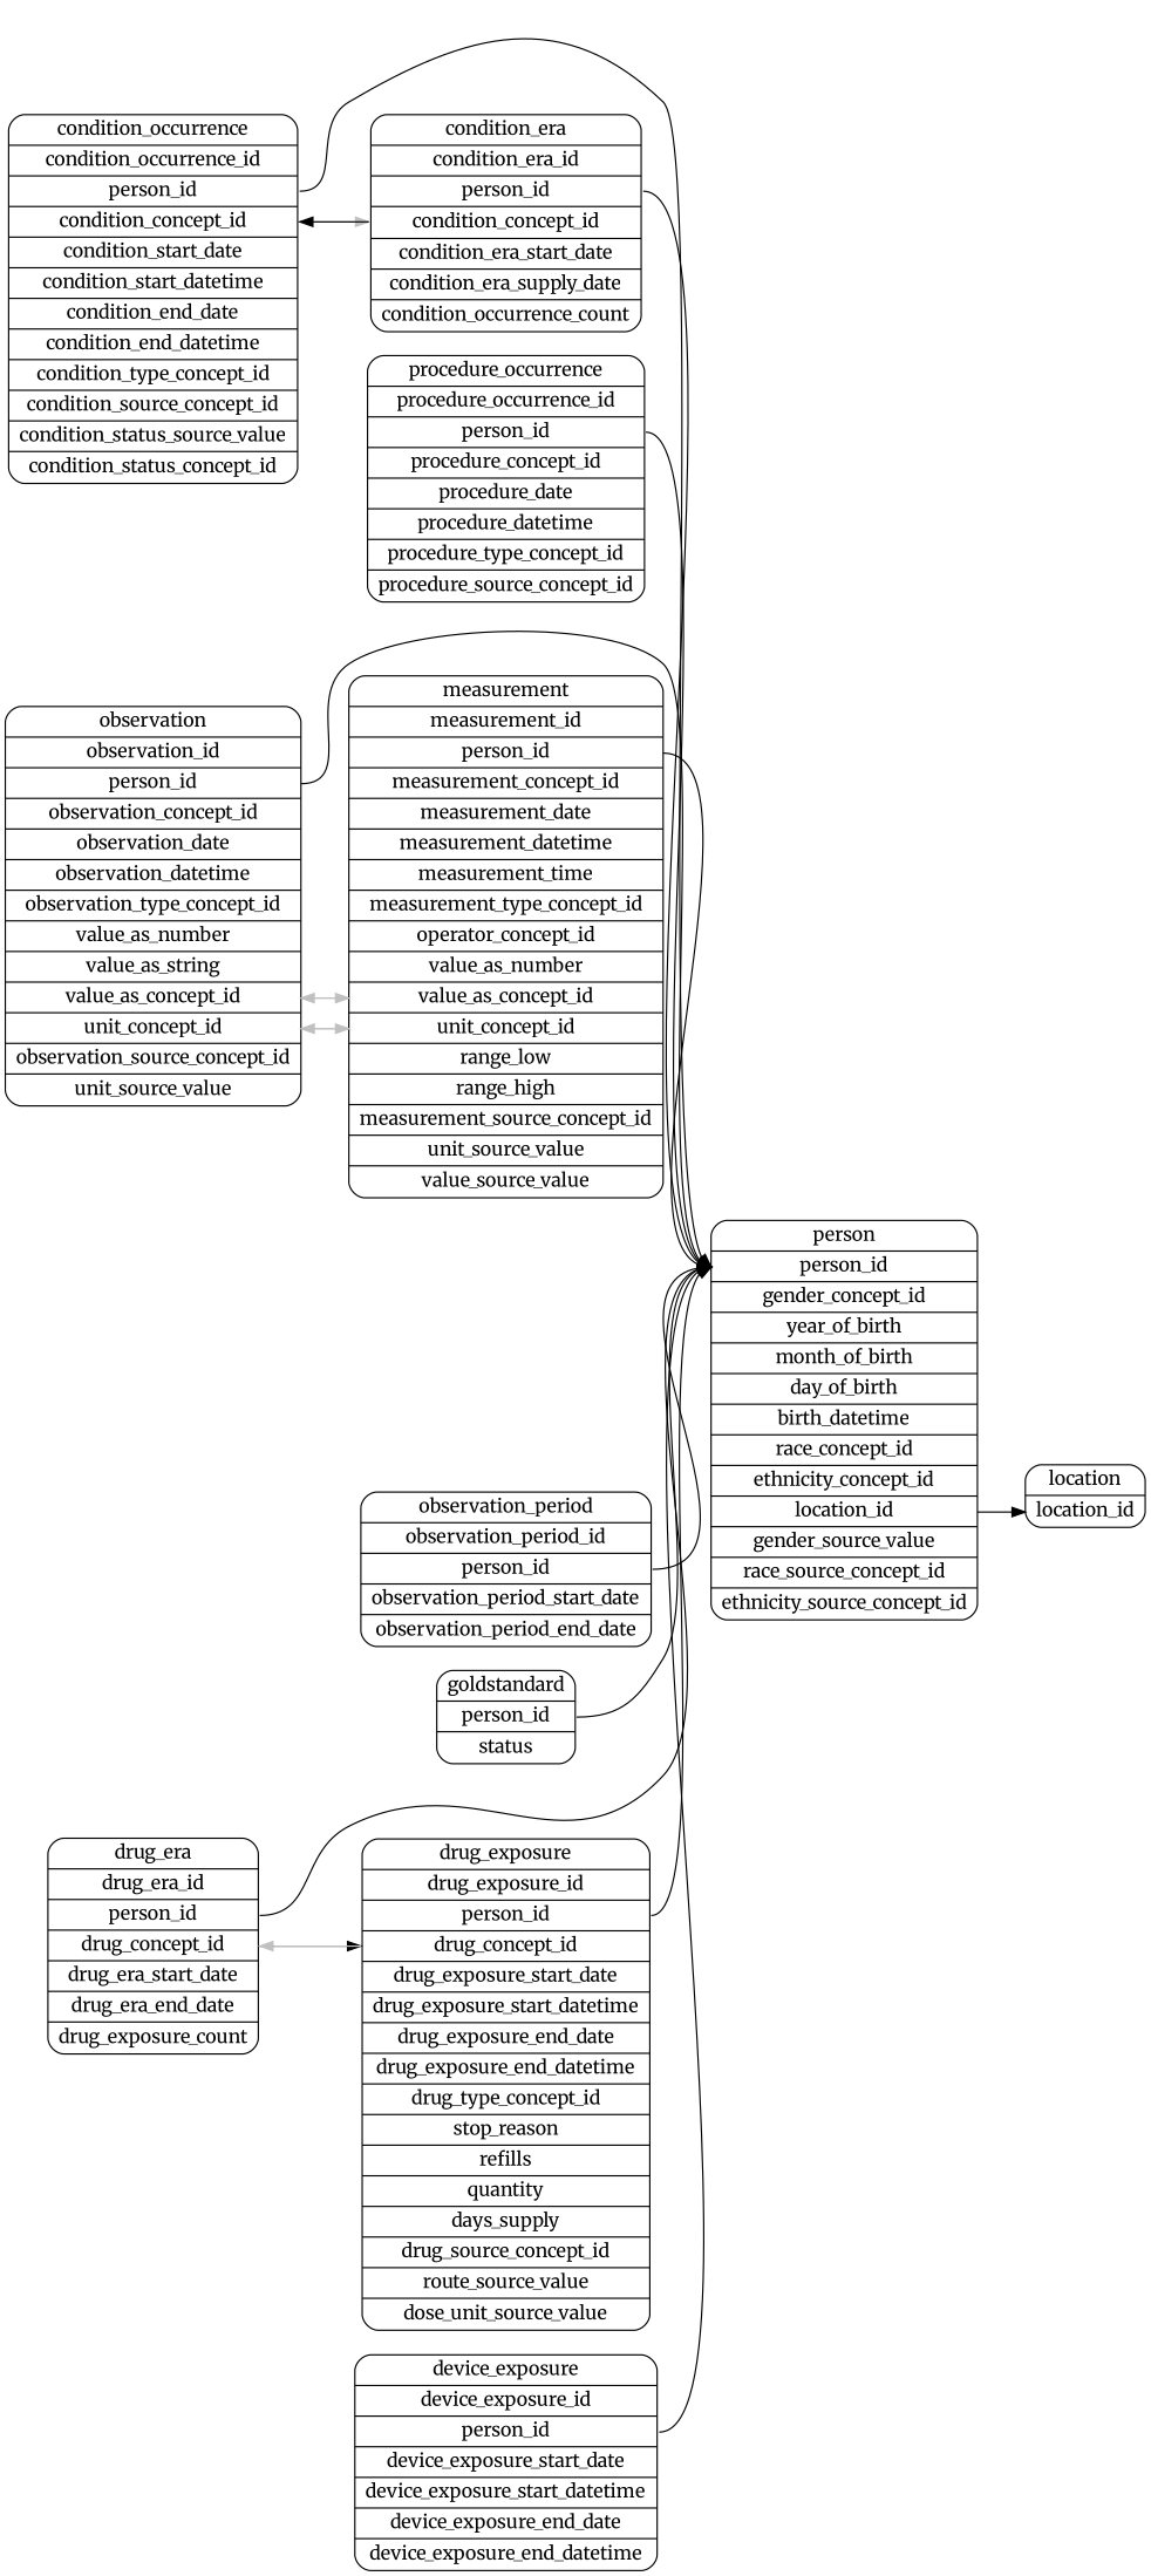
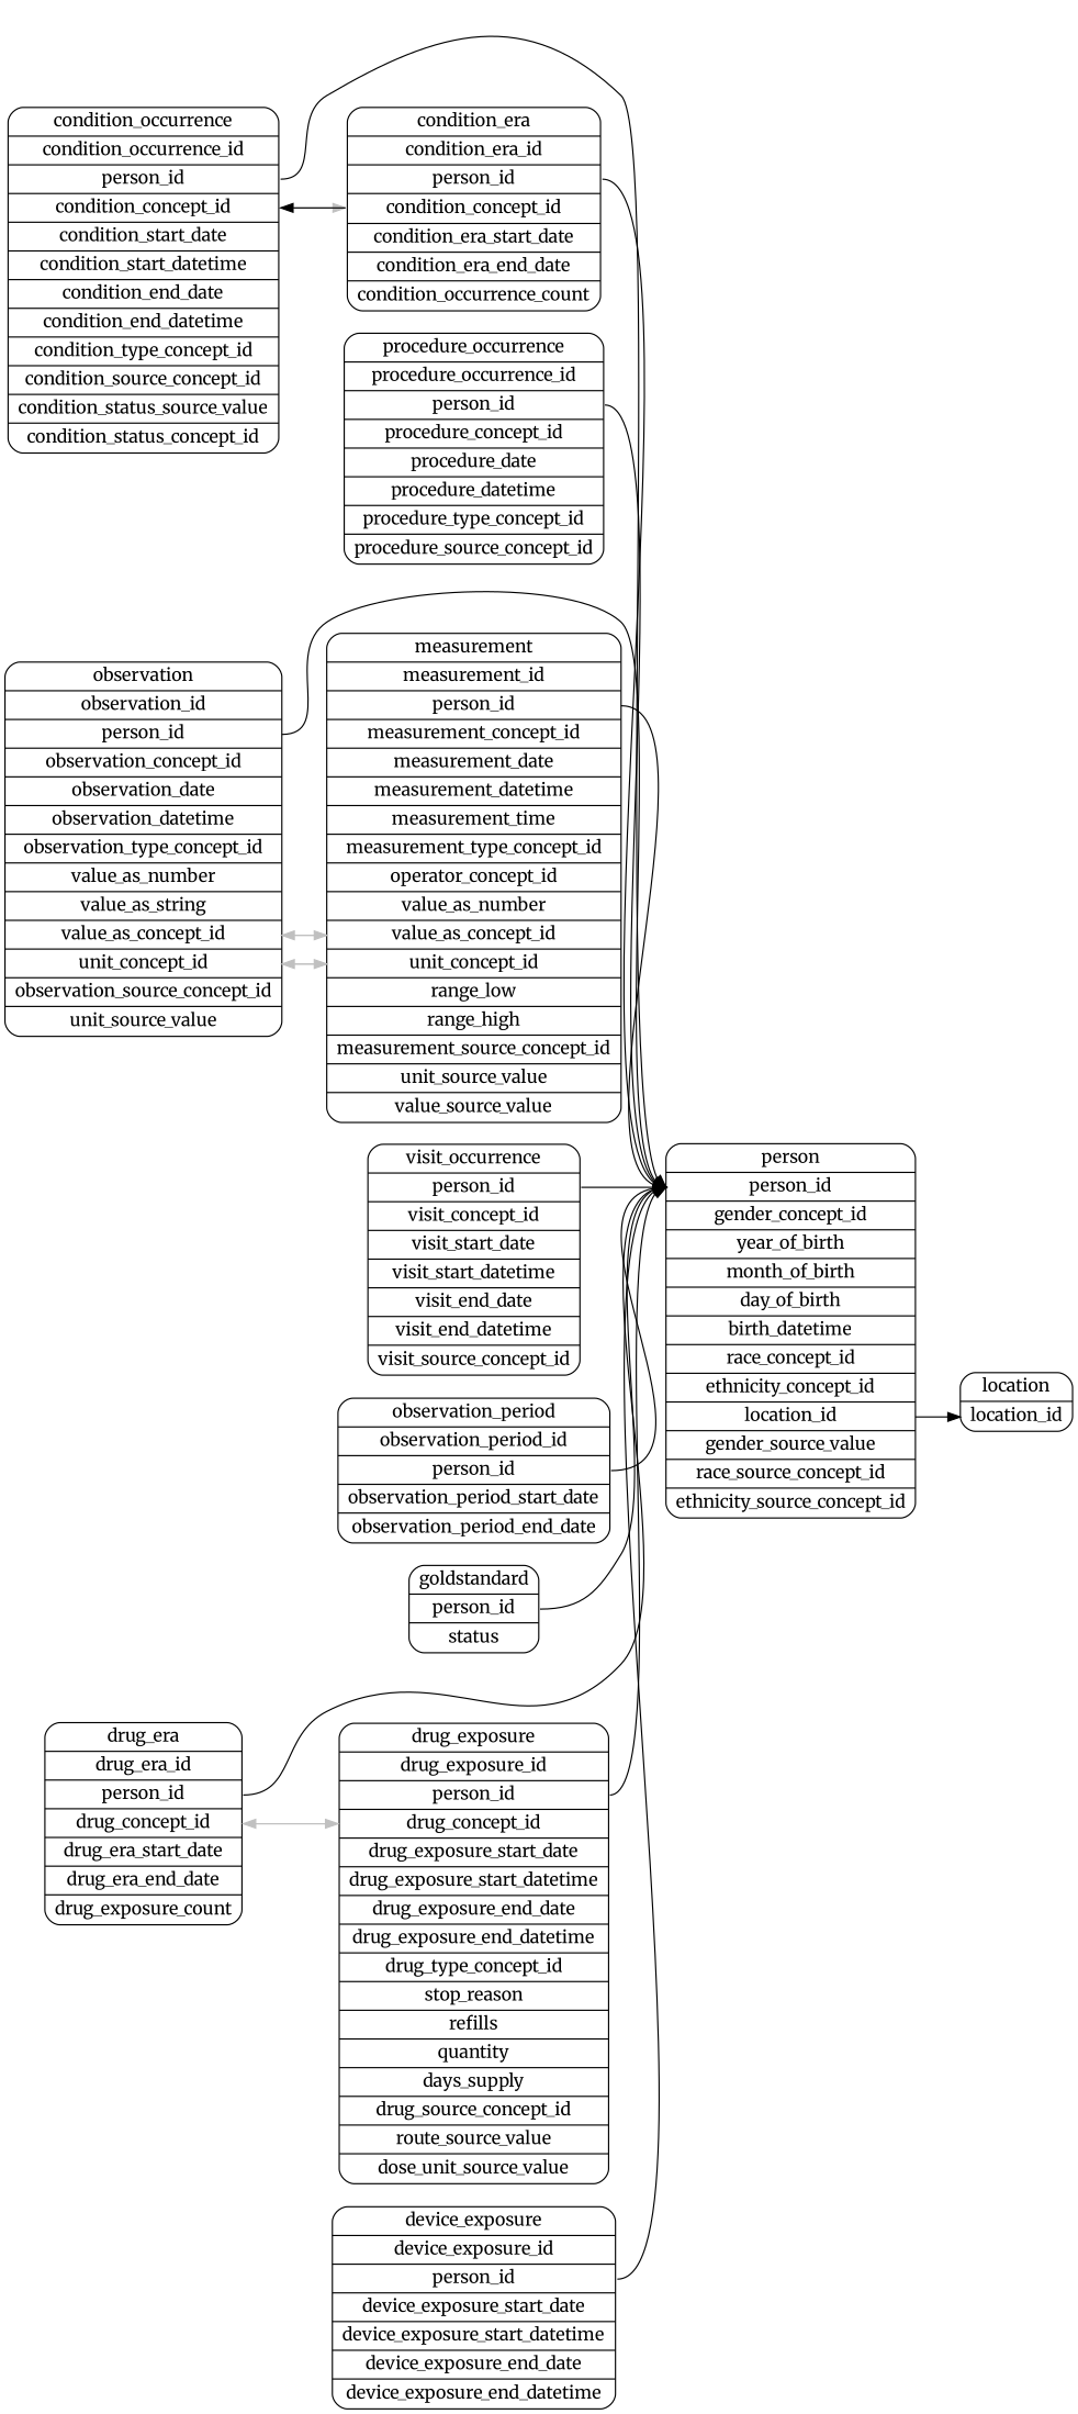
  digraph {
    fontname=Merriweather
    rankdir=LR
    node [fontname=Merriweather shape=Mrecord]
    edge [fontname=Merriweather headport=person_id tailport=person_id]
    n1 [label="condition_occurrence | <condition_occurrence_id> condition_occurrence_id | <person_id> person_id | <condition_concept_id> condition_concept_id | condition_start_date | condition_start_datetime | condition_end_date | condition_end_datetime | <condition_type_concept_id> condition_type_concept_id | <condition_source_concept_id> condition_source_concept_id | condition_status_source_value | <condition_status_concept_id> condition_status_concept_id"]
-   n2 [label="condition_era | <condition_era_id> condition_era_id | <person_id> person_id | <condition_concept_id> condition_concept_id | condition_era_start_date | condition_era_supply_date | condition_occurrence_count"]
+   n2 [label="condition_era | <condition_era_id> condition_era_id | <person_id> person_id | <condition_concept_id> condition_concept_id | condition_era_start_date | condition_era_end_date | condition_occurrence_count"]
    n3 [label="person | <person_id> person_id | <gender_concept_id> gender_concept_id | year_of_birth | month_of_birth | day_of_birth | birth_datetime | <race_concept_id> race_concept_id | <ethnicity_concept_id> ethnicity_concept_id | <location_id> location_id | gender_source_value | <race_source_concept_id> race_source_concept_id | <ethnicity_source_concept_id> ethnicity_source_concept_id"]
    n4 [label="location | <location_id> location_id"]
    n5 [label="procedure_occurrence | <procedure_occurrence_id> procedure_occurrence_id | <person_id> person_id | <procedure_concept_id> procedure_concept_id | procedure_date | procedure_datetime | <procedure_type_concept_id> procedure_type_concept_id | <procedure_source_concept_id> procedure_source_concept_id"]
    n6 [label="observation | <observation_id> observation_id | <person_id> person_id | <observation_concept_id> observation_concept_id | observation_date | observation_datetime | <observation_type_concept_id> observation_type_concept_id | value_as_number | value_as_string | <value_as_concept_id> value_as_concept_id | <unit_concept_id> unit_concept_id | <observation_source_concept_id> observation_source_concept_id | unit_source_value"]
    n7 [label="measurement | <measurement_id> measurement_id | <person_id> person_id | <measurement_concept_id> measurement_concept_id | measurement_date | measurement_datetime | measurement_time | <measurement_type_concept_id> measurement_type_concept_id | <operator_concept_id> operator_concept_id | value_as_number | <value_as_concept_id> value_as_concept_id | <unit_concept_id> unit_concept_id | range_low | range_high | <measurement_source_concept_id> measurement_source_concept_id | unit_source_value | value_source_value"]
+   n8 [label="visit_occurrence | <person_id> person_id | <visit_concept_id> visit_concept_id | visit_start_date | visit_start_datetime | visit_end_date | visit_end_datetime | <visit_source_concept_id> visit_source_concept_id"]
    n9 [label="observation_period | <observation_period_id> observation_period_id | <person_id> person_id | observation_period_start_date | observation_period_end_date"]
    n10 [label="goldstandard | <person_id> person_id | status"]
    n11 [label="drug_era | <drug_era_id> drug_era_id | <person_id> person_id | <drug_concept_id> drug_concept_id | drug_era_start_date | drug_era_end_date | drug_exposure_count"]
    n12 [label="drug_exposure | <drug_exposure_id> drug_exposure_id | <person_id> person_id | <drug_concept_id> drug_concept_id | drug_exposure_start_date | drug_exposure_start_datetime | drug_exposure_end_date | drug_exposure_end_datetime | <drug_type_concept_id> drug_type_concept_id | stop_reason | refills | quantity | days_supply | <drug_source_concept_id> drug_source_concept_id | route_source_value | dose_unit_source_value"]
    n13 [label="device_exposure | <device_exposure_id> device_exposure_id | <person_id> person_id | device_exposure_start_date | device_exposure_start_datetime | device_exposure_end_date | device_exposure_end_datetime"]
    n1 -> n2 [color=gray headport=condition_concept_id tailport=condition_concept_id]
    n1 -> n3
    n2 -> n1 [color=black headport=condition_concept_id tailport=condition_concept_id]
    n2 -> n3
    n3 -> n4 [headport=location_id tailport=location_id]
    n5 -> n3
    n6 -> n3
    n6 -> n7 [color=gray headport=value_as_concept_id tailport=value_as_concept_id]
    n6 -> n7 [color=gray headport=unit_concept_id tailport=unit_concept_id]
    n7 -> n3
    n7 -> n6 [color=gray headport=value_as_concept_id tailport=value_as_concept_id]
    n7 -> n6 [color=gray headport=unit_concept_id tailport=unit_concept_id]
+   n8 -> n3
    n9 -> n3
    n10 -> n3
    n11 -> n3
-   n11 -> n12 [color=black headport=drug_concept_id tailport=drug_concept_id]
+   n11 -> n12 [color=gray headport=drug_concept_id tailport=drug_concept_id]
    n12 -> n3
    n12 -> n11 [color=gray headport=drug_concept_id tailport=drug_concept_id]
    n13 -> n3
  }
